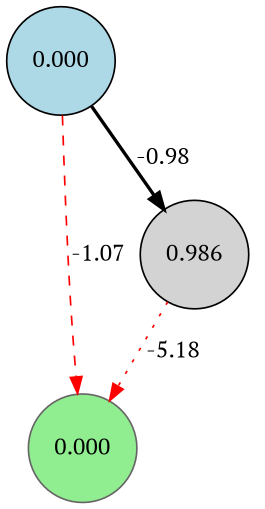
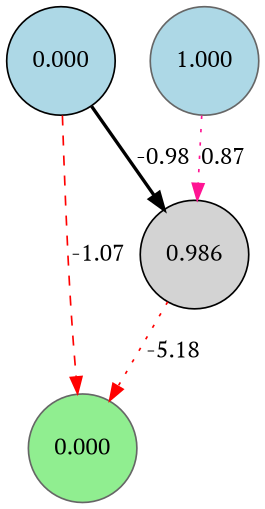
  digraph {
    rankdir=TB
    fontname="PT Serif"
    node [fillcolor=lightblue shape=circle style=filled color=black fontname="PT Serif"]
    edge [color=red style=dotted fontname="PT Serif"]
    n1 [label=0.000]
    n2 [fillcolor=lightgreen label=0.000 color=gray40]
    n3 [fillcolor=lightgray label=0.986]
+   n4 [label=1.000 color=gray40]
    n1 -> n2 [label=-1.07 style=dashed]
    n1 -> n3 [label=-0.98 color=black style=bold]
    n3 -> n2 [label=-5.18]
+   n4 -> n3 [label=0.87 color=deeppink]
  }
